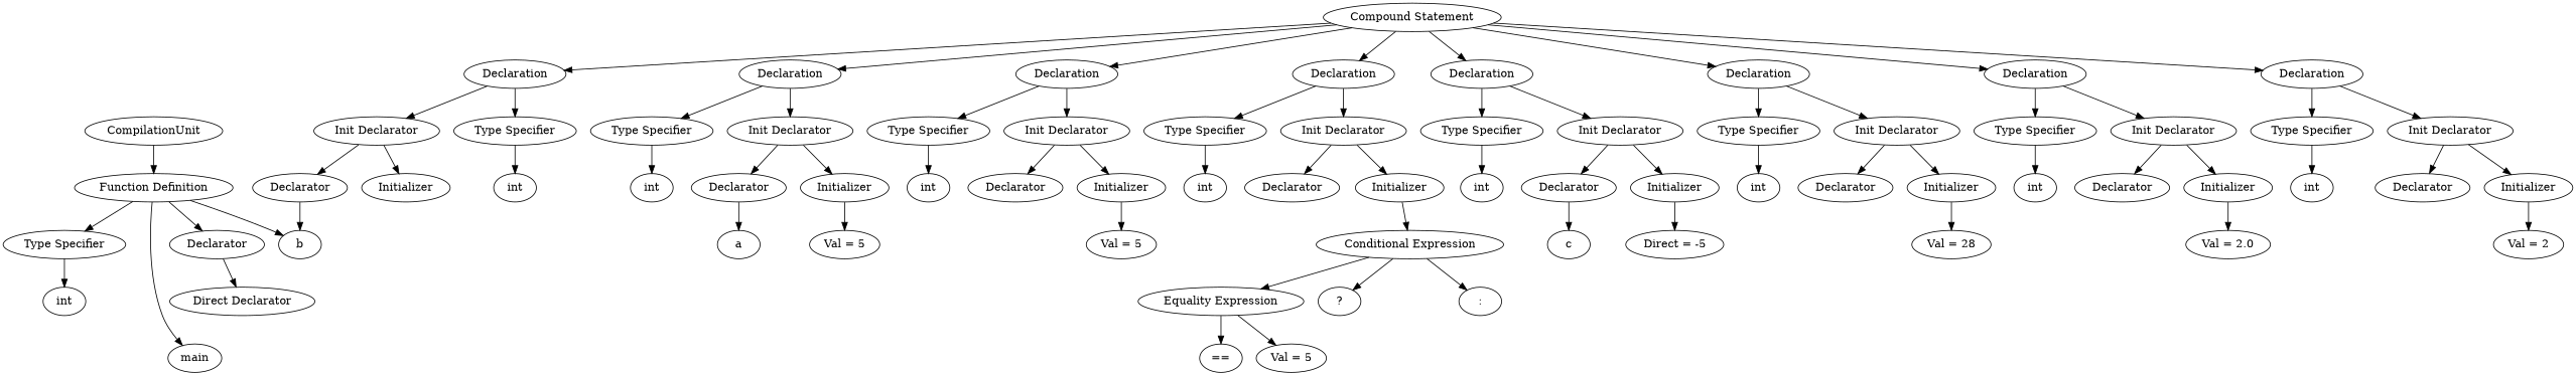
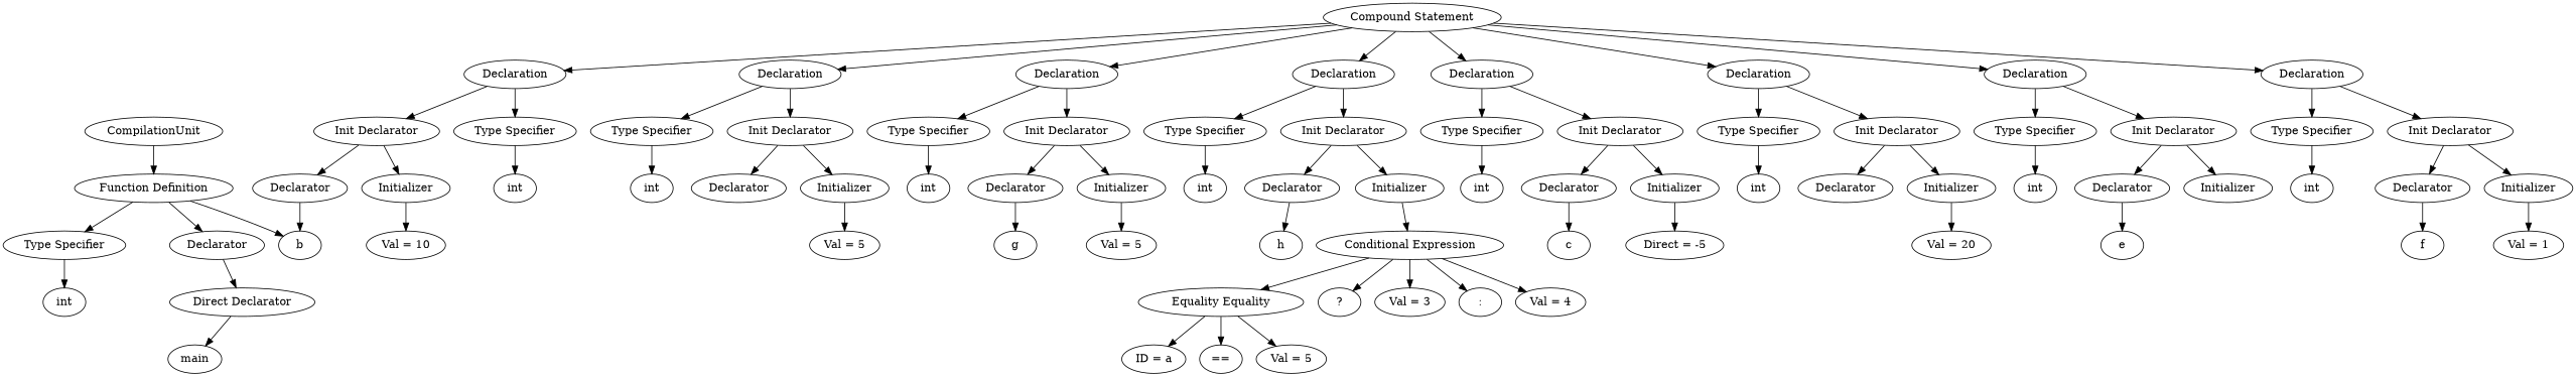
  digraph {
    fontname="DejaVu Serif"
    node [fontname="DejaVu Serif"]
    edge [fontname="DejaVu Serif"]
    n1 [label=CompilationUnit]
    n2 [label="Function Definition"]
    n3 [label="Type Specifier"]
    n4 [label=Declarator]
    n5 [label=b]
    n6 [label=int]
    n7 [label="Direct Declarator"]
    n8 [label="Compound Statement"]
    n9 [label=Declaration]
    n10 [label=Declaration]
    n11 [label=Declaration]
    n12 [label=Declaration]
    n13 [label=Declaration]
    n14 [label=Declaration]
    n15 [label=Declaration]
    n16 [label=Declaration]
    n17 [label=main]
    n18 [label="Type Specifier"]
    n19 [label="Init Declarator"]
    n20 [label="Type Specifier"]
    n21 [label="Init Declarator"]
    n22 [label="Type Specifier"]
    n23 [label="Init Declarator"]
    n24 [label="Type Specifier"]
    n25 [label="Init Declarator"]
    n26 [label="Type Specifier"]
    n27 [label="Init Declarator"]
    n28 [label="Type Specifier"]
    n29 [label="Init Declarator"]
    n30 [label="Type Specifier"]
    n31 [label="Init Declarator"]
    n32 [label="Type Specifier"]
    n33 [label="Init Declarator"]
    n34 [label=int]
    n35 [label=Declarator]
    n36 [label=Initializer]
-   n37 [label=a]
    n38 [label="Val = 5"]
    n39 [label=int]
    n40 [label=Declarator]
    n41 [label=Initializer]
+   n42 [label=g]
    n43 [label="Val = 5"]
    n44 [label=int]
    n45 [label=Declarator]
    n46 [label=Initializer]
+   n47 [label=h]
    n48 [label="Conditional Expression"]
-   n49 [label="Equality Expression"]
+   n49 [label="Equality Equality"]
    n50 [label="?"]
+   n51 [label="Val = 3"]
    n52 [label=":"]
+   n53 [label="Val = 4"]
+   n54 [label="ID = a"]
    n55 [label="=="]
    n56 [label="Val = 5"]
    n57 [label=int]
    n58 [label=Declarator]
    n59 [label=Initializer]
+   n60 [label="Val = 10"]
    n61 [label=int]
    n62 [label=Declarator]
    n63 [label=Initializer]
    n64 [label=c]
    n65 [label="Direct = -5"]
    n66 [label=int]
    n67 [label=Declarator]
    n68 [label=Initializer]
-   n69 [label="Val = 28"]
+   n69 [label="Val = 20"]
    n70 [label=int]
    n71 [label=Declarator]
    n72 [label=Initializer]
-   n74 [label="Val = 2.0"]
+   n73 [label=e]
    n75 [label=int]
    n76 [label=Declarator]
    n77 [label=Initializer]
-   n79 [label="Val = 2"]
+   n78 [label=f]
+   n79 [label="Val = 1"]
    n1 -> n2
    n2 -> n3
    n2 -> n4
    n2 -> n5
    n3 -> n6
    n4 -> n7
-   n2 -> n17
+   n7 -> n17
    n8 -> n9
    n8 -> n10
    n8 -> n11
    n8 -> n12
    n8 -> n13
    n8 -> n14
    n8 -> n15
    n8 -> n16
    n9 -> n18
    n9 -> n19
    n10 -> n20
    n10 -> n21
    n11 -> n22
    n11 -> n23
    n12 -> n24
    n12 -> n25
    n13 -> n26
    n13 -> n27
    n14 -> n28
    n14 -> n29
    n15 -> n30
    n15 -> n31
    n16 -> n32
    n16 -> n33
    n18 -> n34
    n19 -> n35
    n19 -> n36
    n20 -> n39
    n21 -> n40
    n21 -> n41
    n22 -> n44
    n23 -> n45
    n23 -> n46
    n24 -> n57
    n25 -> n58
    n25 -> n59
    n26 -> n61
    n27 -> n62
    n27 -> n63
    n28 -> n66
    n29 -> n67
    n29 -> n68
    n30 -> n70
    n31 -> n71
    n31 -> n72
    n32 -> n75
    n33 -> n76
    n33 -> n77
-   n35 -> n37
    n36 -> n38
+   n40 -> n42
    n41 -> n43
+   n45 -> n47
    n46 -> n48
    n48 -> n49
    n48 -> n50
+   n48 -> n51
    n48 -> n52
+   n48 -> n53
+   n49 -> n54
    n49 -> n55
    n49 -> n56
    n58 -> n5
+   n59 -> n60
    n62 -> n64
    n63 -> n65
    n68 -> n69
-   n72 -> n74
+   n71 -> n73
+   n76 -> n78
    n77 -> n79
  }
